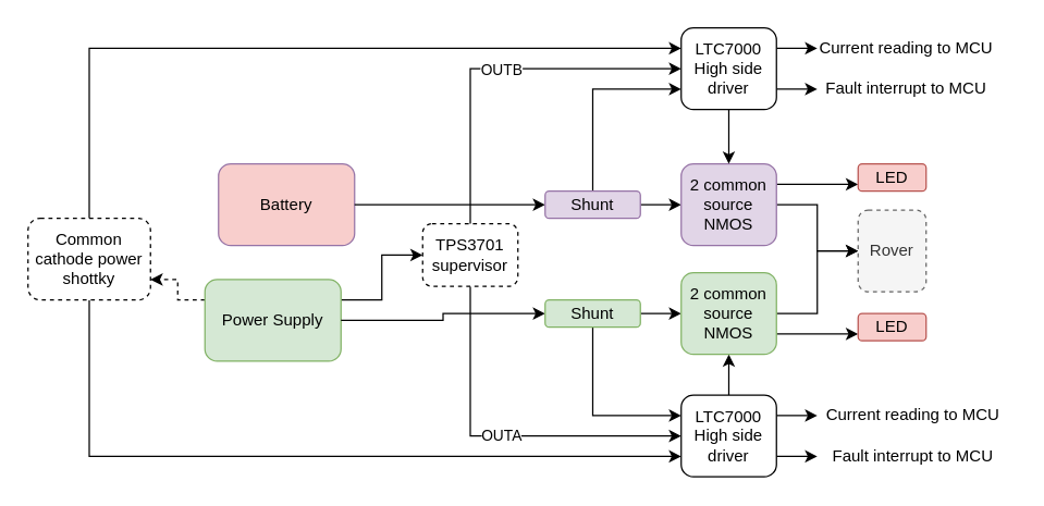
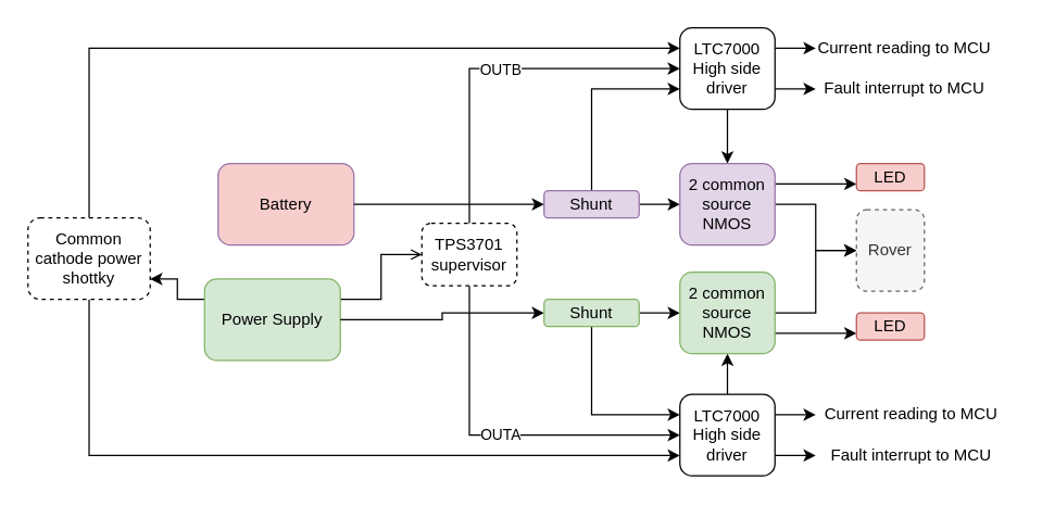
  <mxCell id="0" />
  <mxCell id="1" parent="0" />
  <mxCell id="2" style="edgeStyle=orthogonalEdgeStyle;rounded=0;orthogonalLoop=1;jettySize=auto;html=1;exitX=1;exitY=0.5;exitDx=0;exitDy=0;entryX=0;entryY=0.5;entryDx=0;entryDy=0;" edge="1" parent="1" source="21" target="15"><mxGeometry relative="1" as="geometry" /></mxCell>
  <mxCell id="3" value="Battery" style="rounded=1;whiteSpace=wrap;html=1;fillColor=#f8cecc;strokeColor=#9673a6;" vertex="1" parent="1"><mxGeometry x="160" y="120" width="100" height="60" as="geometry" /></mxCell>
  <mxCell id="4" style="edgeStyle=orthogonalEdgeStyle;rounded=0;orthogonalLoop=1;jettySize=auto;html=1;exitX=1;exitY=0.5;exitDx=0;exitDy=0;entryX=0;entryY=0.5;entryDx=0;entryDy=0;" edge="1" parent="1" source="24" target="18"><mxGeometry relative="1" as="geometry" /></mxCell>
- <mxCell id="5" style="edgeStyle=orthogonalEdgeStyle;rounded=0;orthogonalLoop=1;jettySize=auto;html=1;exitX=1;exitY=0.25;exitDx=0;exitDy=0;entryX=0;entryY=0.5;entryDx=0;entryDy=0;" edge="1" parent="1" source="7" target="34"><mxGeometry relative="1" as="geometry" /></mxCell>
- <mxCell id="6" style="edgeStyle=orthogonalEdgeStyle;rounded=0;orthogonalLoop=1;jettySize=auto;html=1;exitX=0;exitY=0.25;exitDx=0;exitDy=0;entryX=1;entryY=0.75;entryDx=0;entryDy=0;dashed=1;" edge="1" parent="1" source="7" target="38"><mxGeometry relative="1" as="geometry" /></mxCell>
+ <mxCell id="5" style="edgeStyle=orthogonalEdgeStyle;rounded=0;orthogonalLoop=1;jettySize=auto;html=1;exitX=1;exitY=0.25;exitDx=0;exitDy=0;entryX=0;entryY=0.5;entryDx=0;entryDy=0;endArrow=open;" edge="1" parent="1" source="7" target="34"><mxGeometry relative="1" as="geometry" /></mxCell>
+ <mxCell id="6" style="edgeStyle=orthogonalEdgeStyle;rounded=0;orthogonalLoop=1;jettySize=auto;html=1;exitX=0;exitY=0.25;exitDx=0;exitDy=0;entryX=1;entryY=0.75;entryDx=0;entryDy=0;" edge="1" parent="1" source="7" target="38"><mxGeometry relative="1" as="geometry" /></mxCell>
  <mxCell id="7" value="Power Supply" style="rounded=1;whiteSpace=wrap;html=1;fillColor=#d5e8d4;strokeColor=#82b366;" vertex="1" parent="1"><mxGeometry x="150" y="205" width="100" height="60" as="geometry" /></mxCell>
  <mxCell id="8" value="Rover" style="rounded=1;whiteSpace=wrap;html=1;fillColor=#f5f5f5;fontColor=#333333;strokeColor=#666666;dashed=1;" vertex="1" parent="1"><mxGeometry x="630" y="154" width="50" height="60" as="geometry" /></mxCell>
  <mxCell id="9" style="edgeStyle=orthogonalEdgeStyle;rounded=0;orthogonalLoop=1;jettySize=auto;html=1;exitX=0.5;exitY=0;exitDx=0;exitDy=0;entryX=0.5;entryY=1;entryDx=0;entryDy=0;" edge="1" parent="1" source="12" target="18"><mxGeometry relative="1" as="geometry" /></mxCell>
  <mxCell id="10" style="edgeStyle=orthogonalEdgeStyle;rounded=0;orthogonalLoop=1;jettySize=auto;html=1;exitX=1;exitY=0.75;exitDx=0;exitDy=0;" edge="1" parent="1" source="12"><mxGeometry relative="1" as="geometry"><mxPoint x="600" y="335" as="targetPoint" /></mxGeometry></mxCell>
  <mxCell id="11" style="edgeStyle=orthogonalEdgeStyle;rounded=0;orthogonalLoop=1;jettySize=auto;html=1;exitX=1;exitY=0.25;exitDx=0;exitDy=0;" edge="1" parent="1" source="12"><mxGeometry relative="1" as="geometry"><mxPoint x="600" y="304.889" as="targetPoint" /></mxGeometry></mxCell>
  <mxCell id="12" value="LTC7000&lt;div&gt;High side driver&lt;/div&gt;" style="rounded=1;whiteSpace=wrap;html=1;" vertex="1" parent="1"><mxGeometry x="500" y="290" width="70" height="60" as="geometry" /></mxCell>
  <mxCell id="13" style="edgeStyle=orthogonalEdgeStyle;rounded=0;orthogonalLoop=1;jettySize=auto;html=1;exitX=1;exitY=0.5;exitDx=0;exitDy=0;entryX=0;entryY=0.5;entryDx=0;entryDy=0;" edge="1" parent="1" source="15" target="8"><mxGeometry relative="1" as="geometry" /></mxCell>
  <mxCell id="14" style="edgeStyle=orthogonalEdgeStyle;rounded=0;orthogonalLoop=1;jettySize=auto;html=1;exitX=1;exitY=0.25;exitDx=0;exitDy=0;entryX=0;entryY=0.75;entryDx=0;entryDy=0;" edge="1" parent="1" source="15" target="25"><mxGeometry relative="1" as="geometry" /></mxCell>
  <mxCell id="15" value="2 common source NMOS" style="rounded=1;whiteSpace=wrap;html=1;fillColor=#e1d5e7;strokeColor=#9673a6;" vertex="1" parent="1"><mxGeometry x="500" y="120" width="70" height="60" as="geometry" /></mxCell>
  <mxCell id="16" style="edgeStyle=orthogonalEdgeStyle;rounded=0;orthogonalLoop=1;jettySize=auto;html=1;exitX=1;exitY=0.75;exitDx=0;exitDy=0;entryX=0;entryY=0.75;entryDx=0;entryDy=0;" edge="1" parent="1" source="18" target="26"><mxGeometry relative="1" as="geometry" /></mxCell>
  <mxCell id="17" style="edgeStyle=orthogonalEdgeStyle;rounded=0;orthogonalLoop=1;jettySize=auto;html=1;exitX=1;exitY=0.5;exitDx=0;exitDy=0;entryX=0;entryY=0.5;entryDx=0;entryDy=0;" edge="1" parent="1" source="18" target="8"><mxGeometry relative="1" as="geometry" /></mxCell>
  <mxCell id="18" value="2 common source NMOS" style="rounded=1;whiteSpace=wrap;html=1;fillColor=#d5e8d4;strokeColor=#82b366;" vertex="1" parent="1"><mxGeometry x="500" y="200" width="70" height="60" as="geometry" /></mxCell>
  <mxCell id="19" value="" style="edgeStyle=orthogonalEdgeStyle;rounded=0;orthogonalLoop=1;jettySize=auto;html=1;exitX=1;exitY=0.5;exitDx=0;exitDy=0;entryX=0;entryY=0.5;entryDx=0;entryDy=0;" edge="1" parent="1" source="3" target="21"><mxGeometry relative="1" as="geometry"><mxPoint x="370" y="150" as="sourcePoint" /><mxPoint x="480" y="150" as="targetPoint" /></mxGeometry></mxCell>
  <mxCell id="20" style="edgeStyle=orthogonalEdgeStyle;rounded=0;orthogonalLoop=1;jettySize=auto;html=1;exitX=0.5;exitY=0;exitDx=0;exitDy=0;entryX=0;entryY=0.75;entryDx=0;entryDy=0;" edge="1" parent="1" source="21" target="30"><mxGeometry relative="1" as="geometry" /></mxCell>
  <mxCell id="21" value="Shunt" style="rounded=1;whiteSpace=wrap;html=1;fillColor=#e1d5e7;strokeColor=#9673a6;" vertex="1" parent="1"><mxGeometry x="400" y="140" width="70" height="20" as="geometry" /></mxCell>
  <mxCell id="22" value="" style="edgeStyle=orthogonalEdgeStyle;rounded=0;orthogonalLoop=1;jettySize=auto;html=1;exitX=1;exitY=0.5;exitDx=0;exitDy=0;entryX=0;entryY=0.5;entryDx=0;entryDy=0;" edge="1" parent="1" source="7" target="24"><mxGeometry relative="1" as="geometry"><mxPoint x="370" y="230" as="sourcePoint" /><mxPoint x="500" y="230" as="targetPoint" /></mxGeometry></mxCell>
  <mxCell id="23" style="edgeStyle=orthogonalEdgeStyle;rounded=0;orthogonalLoop=1;jettySize=auto;html=1;exitX=0.5;exitY=1;exitDx=0;exitDy=0;entryX=0;entryY=0.25;entryDx=0;entryDy=0;" edge="1" parent="1" source="24" target="12"><mxGeometry relative="1" as="geometry" /></mxCell>
  <mxCell id="24" value="Shunt" style="rounded=1;whiteSpace=wrap;html=1;fillColor=#d5e8d4;strokeColor=#82b366;" vertex="1" parent="1"><mxGeometry x="400" y="220" width="70" height="20" as="geometry" /></mxCell>
  <mxCell id="25" value="LED" style="rounded=1;whiteSpace=wrap;html=1;fillColor=#f8cecc;strokeColor=#b85450;" vertex="1" parent="1"><mxGeometry x="630" y="120" width="50" height="20" as="geometry" /></mxCell>
  <mxCell id="26" value="LED" style="rounded=1;whiteSpace=wrap;html=1;fillColor=#f8cecc;strokeColor=#b85450;" vertex="1" parent="1"><mxGeometry x="630" y="230" width="50" height="20" as="geometry" /></mxCell>
  <mxCell id="27" style="edgeStyle=orthogonalEdgeStyle;rounded=0;orthogonalLoop=1;jettySize=auto;html=1;exitX=0.5;exitY=1;exitDx=0;exitDy=0;entryX=0.5;entryY=0;entryDx=0;entryDy=0;" edge="1" parent="1" source="30" target="15"><mxGeometry relative="1" as="geometry" /></mxCell>
  <mxCell id="28" style="edgeStyle=orthogonalEdgeStyle;rounded=0;orthogonalLoop=1;jettySize=auto;html=1;exitX=1;exitY=0.25;exitDx=0;exitDy=0;" edge="1" parent="1" source="30"><mxGeometry relative="1" as="geometry"><mxPoint x="600" y="34.889" as="targetPoint" /></mxGeometry></mxCell>
  <mxCell id="29" style="edgeStyle=orthogonalEdgeStyle;rounded=0;orthogonalLoop=1;jettySize=auto;html=1;exitX=1;exitY=0.75;exitDx=0;exitDy=0;" edge="1" parent="1" source="30"><mxGeometry relative="1" as="geometry"><mxPoint x="600" y="64.889" as="targetPoint" /></mxGeometry></mxCell>
  <mxCell id="30" value="LTC7000&lt;div&gt;High side driver&lt;/div&gt;" style="rounded=1;whiteSpace=wrap;html=1;" vertex="1" parent="1"><mxGeometry x="500" y="20" width="70" height="60" as="geometry" /></mxCell>
  <mxCell id="31" style="edgeStyle=orthogonalEdgeStyle;rounded=0;orthogonalLoop=1;jettySize=auto;html=1;exitX=0.5;exitY=0;exitDx=0;exitDy=0;entryX=0;entryY=0.5;entryDx=0;entryDy=0;" edge="1" parent="1" source="34" target="30"><mxGeometry relative="1" as="geometry" /></mxCell>
  <mxCell id="32" value="OUTB" style="edgeLabel;html=1;align=center;verticalAlign=middle;resizable=0;points=[];" vertex="1" connectable="0" parent="31"><mxGeometry x="0.093" y="-1" relative="1" as="geometry"><mxPoint x="-11" y="-1" as="offset" /></mxGeometry></mxCell>
  <mxCell id="33" value="OUTA" style="edgeStyle=orthogonalEdgeStyle;rounded=0;orthogonalLoop=1;jettySize=auto;html=1;exitX=0.5;exitY=1;exitDx=0;exitDy=0;entryX=0;entryY=0.5;entryDx=0;entryDy=0;" edge="1" parent="1" source="34" target="12"><mxGeometry relative="1" as="geometry" /></mxCell>
  <mxCell id="34" value="TPS3701&lt;div&gt;supervisor&lt;/div&gt;" style="rounded=1;whiteSpace=wrap;html=1;dashed=1;" vertex="1" parent="1"><mxGeometry x="310" y="164" width="70" height="46" as="geometry" /></mxCell>
  <mxCell id="35" value="Fault interrupt to MCU" style="text;html=1;align=center;verticalAlign=middle;resizable=0;points=[];autosize=1;strokeColor=none;fillColor=none;" vertex="1" parent="1"><mxGeometry x="600" y="320" width="140" height="30" as="geometry" /></mxCell>
  <mxCell id="36" style="edgeStyle=orthogonalEdgeStyle;rounded=0;orthogonalLoop=1;jettySize=auto;html=1;exitX=0.5;exitY=0;exitDx=0;exitDy=0;entryX=0;entryY=0.25;entryDx=0;entryDy=0;" edge="1" parent="1" source="38" target="30"><mxGeometry relative="1" as="geometry" /></mxCell>
  <mxCell id="37" style="edgeStyle=orthogonalEdgeStyle;rounded=0;orthogonalLoop=1;jettySize=auto;html=1;exitX=0.5;exitY=1;exitDx=0;exitDy=0;entryX=0;entryY=0.75;entryDx=0;entryDy=0;" edge="1" parent="1" source="38" target="12"><mxGeometry relative="1" as="geometry" /></mxCell>
  <mxCell id="38" value="Common cathode power shottky" style="rounded=1;whiteSpace=wrap;html=1;dashed=1;" vertex="1" parent="1"><mxGeometry x="20" y="160" width="90" height="60" as="geometry" /></mxCell>
  <mxCell id="39" value="Current reading to MCU" style="text;html=1;align=center;verticalAlign=middle;resizable=0;points=[];autosize=1;strokeColor=none;fillColor=none;" vertex="1" parent="1"><mxGeometry x="595" y="290" width="150" height="30" as="geometry" /></mxCell>
  <mxCell id="40" value="Fault interrupt to MCU" style="text;html=1;align=center;verticalAlign=middle;resizable=0;points=[];autosize=1;strokeColor=none;fillColor=none;" vertex="1" parent="1"><mxGeometry x="595" y="50" width="140" height="30" as="geometry" /></mxCell>
  <mxCell id="41" value="Current reading to MCU" style="text;html=1;align=center;verticalAlign=middle;resizable=0;points=[];autosize=1;strokeColor=none;fillColor=none;" vertex="1" parent="1"><mxGeometry x="590" y="20" width="150" height="30" as="geometry" /></mxCell>
